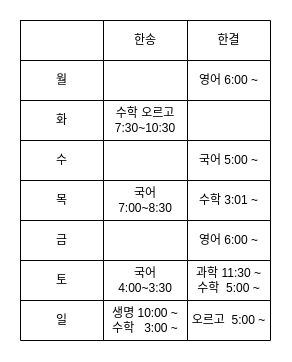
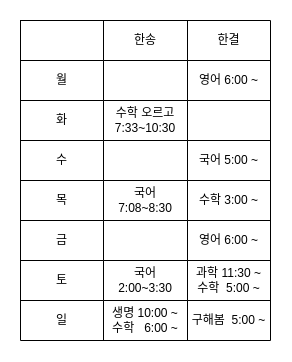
  <mxCell id="0" />
  <mxCell id="1" parent="0" />
  <mxCell id="2" value="" style="shape=table;startSize=0;container=1;collapsible=0;childLayout=tableLayout;" vertex="1" parent="1"><mxGeometry x="20" y="20" width="250" height="320" as="geometry" /></mxCell>
  <mxCell id="3" value="" style="shape=tableRow;horizontal=0;startSize=0;swimlaneHead=0;swimlaneBody=0;top=0;left=0;bottom=0;right=0;collapsible=0;dropTarget=0;fillColor=none;points=[[0,0.5],[1,0.5]];portConstraint=eastwest;" vertex="1" parent="2"><mxGeometry width="250" height="40" as="geometry" /></mxCell>
  <mxCell id="4" value="" style="shape=partialRectangle;html=1;whiteSpace=wrap;connectable=0;overflow=hidden;fillColor=none;top=0;left=0;bottom=0;right=0;pointerEvents=1;" vertex="1" parent="3"><mxGeometry width="83" height="40" as="geometry"><mxRectangle width="83" height="40" as="alternateBounds" /></mxGeometry></mxCell>
  <mxCell id="5" value="한송" style="shape=partialRectangle;html=1;whiteSpace=wrap;connectable=0;overflow=hidden;fillColor=none;top=0;left=0;bottom=0;right=0;pointerEvents=1;" vertex="1" parent="3"><mxGeometry x="83" width="84" height="40" as="geometry"><mxRectangle width="84" height="40" as="alternateBounds" /></mxGeometry></mxCell>
  <mxCell id="6" value="한결" style="shape=partialRectangle;html=1;whiteSpace=wrap;connectable=0;overflow=hidden;fillColor=none;top=0;left=0;bottom=0;right=0;pointerEvents=1;" vertex="1" parent="3"><mxGeometry x="167" width="83" height="40" as="geometry"><mxRectangle width="83" height="40" as="alternateBounds" /></mxGeometry></mxCell>
  <mxCell id="7" value="" style="shape=tableRow;horizontal=0;startSize=0;swimlaneHead=0;swimlaneBody=0;top=0;left=0;bottom=0;right=0;collapsible=0;dropTarget=0;fillColor=none;points=[[0,0.5],[1,0.5]];portConstraint=eastwest;" vertex="1" parent="2"><mxGeometry y="40" width="250" height="40" as="geometry" /></mxCell>
  <mxCell id="8" value="월" style="shape=partialRectangle;html=1;whiteSpace=wrap;connectable=0;overflow=hidden;fillColor=none;top=0;left=0;bottom=0;right=0;pointerEvents=1;" vertex="1" parent="7"><mxGeometry width="83" height="40" as="geometry"><mxRectangle width="83" height="40" as="alternateBounds" /></mxGeometry></mxCell>
  <mxCell id="9" value="" style="shape=partialRectangle;html=1;whiteSpace=wrap;connectable=0;overflow=hidden;fillColor=none;top=0;left=0;bottom=0;right=0;pointerEvents=1;" vertex="1" parent="7"><mxGeometry x="83" width="84" height="40" as="geometry"><mxRectangle width="84" height="40" as="alternateBounds" /></mxGeometry></mxCell>
  <mxCell id="10" value="영어 6:00 ~" style="shape=partialRectangle;html=1;whiteSpace=wrap;connectable=0;overflow=hidden;fillColor=none;top=0;left=0;bottom=0;right=0;pointerEvents=1;" vertex="1" parent="7"><mxGeometry x="167" width="83" height="40" as="geometry"><mxRectangle width="83" height="40" as="alternateBounds" /></mxGeometry></mxCell>
  <mxCell id="11" value="" style="shape=tableRow;horizontal=0;startSize=0;swimlaneHead=0;swimlaneBody=0;top=0;left=0;bottom=0;right=0;collapsible=0;dropTarget=0;fillColor=none;points=[[0,0.5],[1,0.5]];portConstraint=eastwest;" vertex="1" parent="2"><mxGeometry y="80" width="250" height="40" as="geometry" /></mxCell>
  <mxCell id="12" value="화" style="shape=partialRectangle;html=1;whiteSpace=wrap;connectable=0;overflow=hidden;fillColor=none;top=0;left=0;bottom=0;right=0;pointerEvents=1;" vertex="1" parent="11"><mxGeometry width="83" height="40" as="geometry"><mxRectangle width="83" height="40" as="alternateBounds" /></mxGeometry></mxCell>
- <mxCell id="13" value="수학 오르고&lt;br&gt;7:30~10:30" style="shape=partialRectangle;html=1;whiteSpace=wrap;connectable=0;overflow=hidden;fillColor=none;top=0;left=0;bottom=0;right=0;pointerEvents=1;" vertex="1" parent="11"><mxGeometry x="83" width="84" height="40" as="geometry"><mxRectangle width="84" height="40" as="alternateBounds" /></mxGeometry></mxCell>
+ <mxCell id="13" value="수학 오르고&lt;br&gt;7:33~10:30" style="shape=partialRectangle;html=1;whiteSpace=wrap;connectable=0;overflow=hidden;fillColor=none;top=0;left=0;bottom=0;right=0;pointerEvents=1;" vertex="1" parent="11"><mxGeometry x="83" width="84" height="40" as="geometry"><mxRectangle width="84" height="40" as="alternateBounds" /></mxGeometry></mxCell>
  <mxCell id="14" value="" style="shape=partialRectangle;html=1;whiteSpace=wrap;connectable=0;overflow=hidden;fillColor=none;top=0;left=0;bottom=0;right=0;pointerEvents=1;" vertex="1" parent="11"><mxGeometry x="167" width="83" height="40" as="geometry"><mxRectangle width="83" height="40" as="alternateBounds" /></mxGeometry></mxCell>
  <mxCell id="15" value="" style="shape=tableRow;horizontal=0;startSize=0;swimlaneHead=0;swimlaneBody=0;top=0;left=0;bottom=0;right=0;collapsible=0;dropTarget=0;fillColor=none;points=[[0,0.5],[1,0.5]];portConstraint=eastwest;" vertex="1" parent="2"><mxGeometry y="120" width="250" height="40" as="geometry" /></mxCell>
  <mxCell id="16" value="수" style="shape=partialRectangle;html=1;whiteSpace=wrap;connectable=0;overflow=hidden;fillColor=none;top=0;left=0;bottom=0;right=0;pointerEvents=1;" vertex="1" parent="15"><mxGeometry width="83" height="40" as="geometry"><mxRectangle width="83" height="40" as="alternateBounds" /></mxGeometry></mxCell>
  <mxCell id="17" value="" style="shape=partialRectangle;html=1;whiteSpace=wrap;connectable=0;overflow=hidden;fillColor=none;top=0;left=0;bottom=0;right=0;pointerEvents=1;" vertex="1" parent="15"><mxGeometry x="83" width="84" height="40" as="geometry"><mxRectangle width="84" height="40" as="alternateBounds" /></mxGeometry></mxCell>
  <mxCell id="18" value="국어 5:00 ~" style="shape=partialRectangle;html=1;whiteSpace=wrap;connectable=0;overflow=hidden;fillColor=none;top=0;left=0;bottom=0;right=0;pointerEvents=1;" vertex="1" parent="15"><mxGeometry x="167" width="83" height="40" as="geometry"><mxRectangle width="83" height="40" as="alternateBounds" /></mxGeometry></mxCell>
  <mxCell id="19" value="" style="shape=tableRow;horizontal=0;startSize=0;swimlaneHead=0;swimlaneBody=0;top=0;left=0;bottom=0;right=0;collapsible=0;dropTarget=0;fillColor=none;points=[[0,0.5],[1,0.5]];portConstraint=eastwest;" vertex="1" parent="2"><mxGeometry y="160" width="250" height="40" as="geometry" /></mxCell>
  <mxCell id="20" value="목" style="shape=partialRectangle;html=1;whiteSpace=wrap;connectable=0;overflow=hidden;fillColor=none;top=0;left=0;bottom=0;right=0;pointerEvents=1;" vertex="1" parent="19"><mxGeometry width="83" height="40" as="geometry"><mxRectangle width="83" height="40" as="alternateBounds" /></mxGeometry></mxCell>
- <mxCell id="21" value="국어&lt;br&gt;7:00~8:30" style="shape=partialRectangle;html=1;whiteSpace=wrap;connectable=0;overflow=hidden;fillColor=none;top=0;left=0;bottom=0;right=0;pointerEvents=1;" vertex="1" parent="19"><mxGeometry x="83" width="84" height="40" as="geometry"><mxRectangle width="84" height="40" as="alternateBounds" /></mxGeometry></mxCell>
- <mxCell id="22" value="수학 3:01 ~" style="shape=partialRectangle;html=1;whiteSpace=wrap;connectable=0;overflow=hidden;fillColor=none;top=0;left=0;bottom=0;right=0;pointerEvents=1;" vertex="1" parent="19"><mxGeometry x="167" width="83" height="40" as="geometry"><mxRectangle width="83" height="40" as="alternateBounds" /></mxGeometry></mxCell>
+ <mxCell id="21" value="국어&lt;br&gt;7:08~8:30" style="shape=partialRectangle;html=1;whiteSpace=wrap;connectable=0;overflow=hidden;fillColor=none;top=0;left=0;bottom=0;right=0;pointerEvents=1;" vertex="1" parent="19"><mxGeometry x="83" width="84" height="40" as="geometry"><mxRectangle width="84" height="40" as="alternateBounds" /></mxGeometry></mxCell>
+ <mxCell id="22" value="수학 3:00 ~" style="shape=partialRectangle;html=1;whiteSpace=wrap;connectable=0;overflow=hidden;fillColor=none;top=0;left=0;bottom=0;right=0;pointerEvents=1;" vertex="1" parent="19"><mxGeometry x="167" width="83" height="40" as="geometry"><mxRectangle width="83" height="40" as="alternateBounds" /></mxGeometry></mxCell>
  <mxCell id="23" value="" style="shape=tableRow;horizontal=0;startSize=0;swimlaneHead=0;swimlaneBody=0;top=0;left=0;bottom=0;right=0;collapsible=0;dropTarget=0;fillColor=none;points=[[0,0.5],[1,0.5]];portConstraint=eastwest;" vertex="1" parent="2"><mxGeometry y="200" width="250" height="40" as="geometry" /></mxCell>
  <mxCell id="24" value="금" style="shape=partialRectangle;html=1;whiteSpace=wrap;connectable=0;overflow=hidden;fillColor=none;top=0;left=0;bottom=0;right=0;pointerEvents=1;" vertex="1" parent="23"><mxGeometry width="83" height="40" as="geometry"><mxRectangle width="83" height="40" as="alternateBounds" /></mxGeometry></mxCell>
  <mxCell id="25" value="" style="shape=partialRectangle;html=1;whiteSpace=wrap;connectable=0;overflow=hidden;fillColor=none;top=0;left=0;bottom=0;right=0;pointerEvents=1;" vertex="1" parent="23"><mxGeometry x="83" width="84" height="40" as="geometry"><mxRectangle width="84" height="40" as="alternateBounds" /></mxGeometry></mxCell>
  <mxCell id="26" value="영어 6:00 ~" style="shape=partialRectangle;html=1;whiteSpace=wrap;connectable=0;overflow=hidden;fillColor=none;top=0;left=0;bottom=0;right=0;pointerEvents=1;" vertex="1" parent="23"><mxGeometry x="167" width="83" height="40" as="geometry"><mxRectangle width="83" height="40" as="alternateBounds" /></mxGeometry></mxCell>
  <mxCell id="27" value="" style="shape=tableRow;horizontal=0;startSize=0;swimlaneHead=0;swimlaneBody=0;top=0;left=0;bottom=0;right=0;collapsible=0;dropTarget=0;fillColor=none;points=[[0,0.5],[1,0.5]];portConstraint=eastwest;" vertex="1" parent="2"><mxGeometry y="240" width="250" height="40" as="geometry" /></mxCell>
  <mxCell id="28" value="토" style="shape=partialRectangle;html=1;whiteSpace=wrap;connectable=0;overflow=hidden;fillColor=none;top=0;left=0;bottom=0;right=0;pointerEvents=1;" vertex="1" parent="27"><mxGeometry width="83" height="40" as="geometry"><mxRectangle width="83" height="40" as="alternateBounds" /></mxGeometry></mxCell>
- <mxCell id="29" value="국어&lt;br&gt;4:00~3:30" style="shape=partialRectangle;html=1;whiteSpace=wrap;connectable=0;overflow=hidden;fillColor=none;top=0;left=0;bottom=0;right=0;pointerEvents=1;" vertex="1" parent="27"><mxGeometry x="83" width="84" height="40" as="geometry"><mxRectangle width="84" height="40" as="alternateBounds" /></mxGeometry></mxCell>
+ <mxCell id="29" value="국어&lt;br&gt;2:00~3:30" style="shape=partialRectangle;html=1;whiteSpace=wrap;connectable=0;overflow=hidden;fillColor=none;top=0;left=0;bottom=0;right=0;pointerEvents=1;" vertex="1" parent="27"><mxGeometry x="83" width="84" height="40" as="geometry"><mxRectangle width="84" height="40" as="alternateBounds" /></mxGeometry></mxCell>
  <mxCell id="30" value="과학 11:30 ~&lt;br&gt;수학&amp;nbsp; 5:00 ~" style="shape=partialRectangle;html=1;whiteSpace=wrap;connectable=0;overflow=hidden;fillColor=none;top=0;left=0;bottom=0;right=0;pointerEvents=1;" vertex="1" parent="27"><mxGeometry x="167" width="83" height="40" as="geometry"><mxRectangle width="83" height="40" as="alternateBounds" /></mxGeometry></mxCell>
  <mxCell id="31" value="" style="shape=tableRow;horizontal=0;startSize=0;swimlaneHead=0;swimlaneBody=0;top=0;left=0;bottom=0;right=0;collapsible=0;dropTarget=0;fillColor=none;points=[[0,0.5],[1,0.5]];portConstraint=eastwest;" vertex="1" parent="2"><mxGeometry y="280" width="250" height="40" as="geometry" /></mxCell>
  <mxCell id="32" value="일" style="shape=partialRectangle;html=1;whiteSpace=wrap;connectable=0;overflow=hidden;fillColor=none;top=0;left=0;bottom=0;right=0;pointerEvents=1;" vertex="1" parent="31"><mxGeometry width="83" height="40" as="geometry"><mxRectangle width="83" height="40" as="alternateBounds" /></mxGeometry></mxCell>
- <mxCell id="33" value="생명 10:00 ~&lt;br&gt;수학&amp;nbsp; &amp;nbsp;3:00 ~" style="shape=partialRectangle;html=1;whiteSpace=wrap;connectable=0;overflow=hidden;fillColor=none;top=0;left=0;bottom=0;right=0;pointerEvents=1;" vertex="1" parent="31"><mxGeometry x="83" width="84" height="40" as="geometry"><mxRectangle width="84" height="40" as="alternateBounds" /></mxGeometry></mxCell>
- <mxCell id="34" value="오르고&amp;nbsp; 5:00 ~" style="shape=partialRectangle;html=1;whiteSpace=wrap;connectable=0;overflow=hidden;fillColor=none;top=0;left=0;bottom=0;right=0;pointerEvents=1;" vertex="1" parent="31"><mxGeometry x="167" width="83" height="40" as="geometry"><mxRectangle width="83" height="40" as="alternateBounds" /></mxGeometry></mxCell>
+ <mxCell id="33" value="생명 10:00 ~&lt;br&gt;수학&amp;nbsp; &amp;nbsp;6:00 ~" style="shape=partialRectangle;html=1;whiteSpace=wrap;connectable=0;overflow=hidden;fillColor=none;top=0;left=0;bottom=0;right=0;pointerEvents=1;" vertex="1" parent="31"><mxGeometry x="83" width="84" height="40" as="geometry"><mxRectangle width="84" height="40" as="alternateBounds" /></mxGeometry></mxCell>
+ <mxCell id="34" value="구해봄&amp;nbsp; 5:00 ~" style="shape=partialRectangle;html=1;whiteSpace=wrap;connectable=0;overflow=hidden;fillColor=none;top=0;left=0;bottom=0;right=0;pointerEvents=1;" vertex="1" parent="31"><mxGeometry x="167" width="83" height="40" as="geometry"><mxRectangle width="83" height="40" as="alternateBounds" /></mxGeometry></mxCell>
